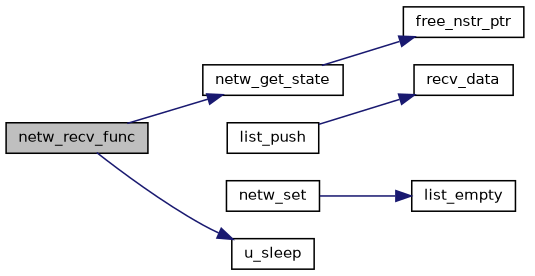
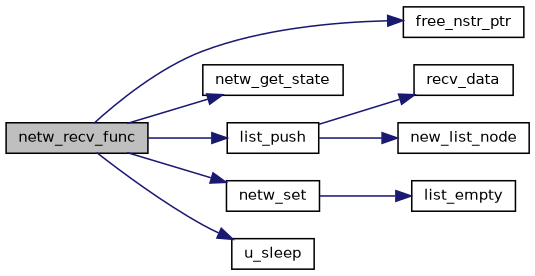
  digraph {
    rankdir=LR
    node [color=black fillcolor=white fontname=Helvetica fontsize=10 shape=record style=filled]
    edge [color=midnightblue fontname=Helvetica fontsize=10 labelfontname=Helvetica labelfontsize=10 style=solid]
    n1 [fillcolor=grey75 fontcolor=black height=0.2 label=netw_recv_func width=0.4]
    n2 [height=0.2 label=free_nstr_ptr width=0.4]
    n3 [height=0.2 label=list_push width=0.4]
    n4 [height=0.2 label=netw_get_state width=0.4]
    n5 [height=0.2 label=netw_set width=0.4]
    n6 [height=0.2 label=u_sleep width=0.4]
    n7 [height=0.2 label=recv_data width=0.4]
+   n8 [height=0.2 label=new_list_node width=0.4]
    n9 [height=0.2 label=list_empty width=0.4]
-   n4 -> n2
+   n1 -> n2
+   n1 -> n3
    n1 -> n4
+   n1 -> n5
    n1 -> n6
    n3 -> n7
+   n3 -> n8
    n5 -> n9
  }
